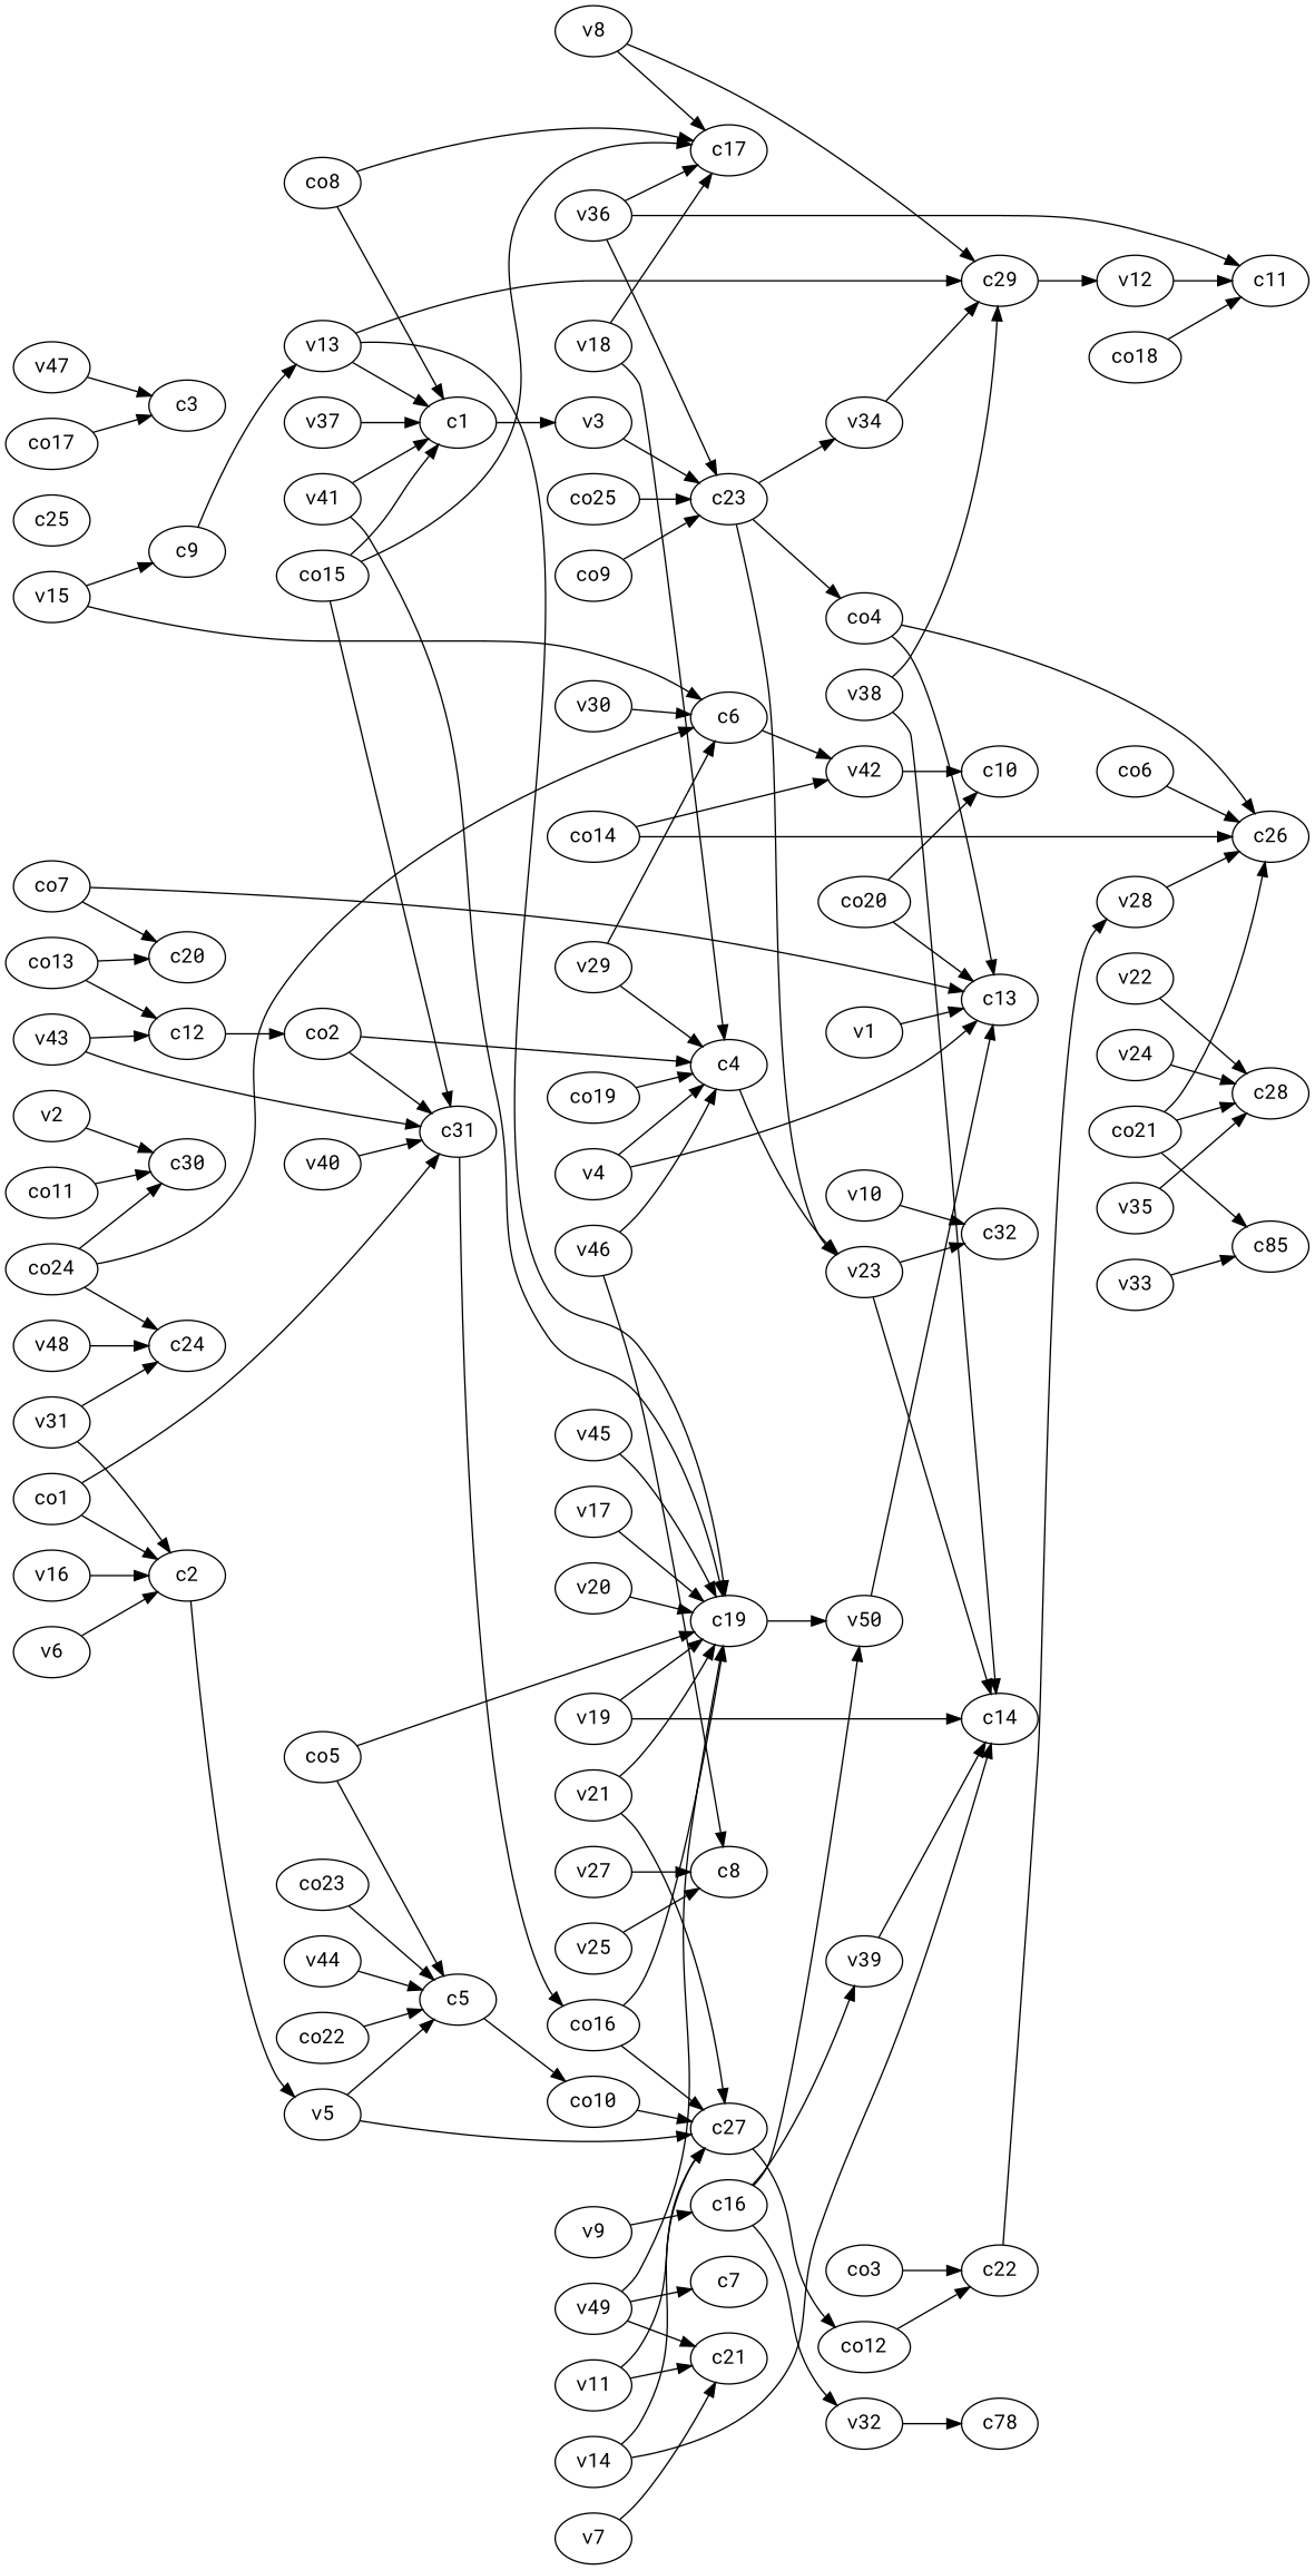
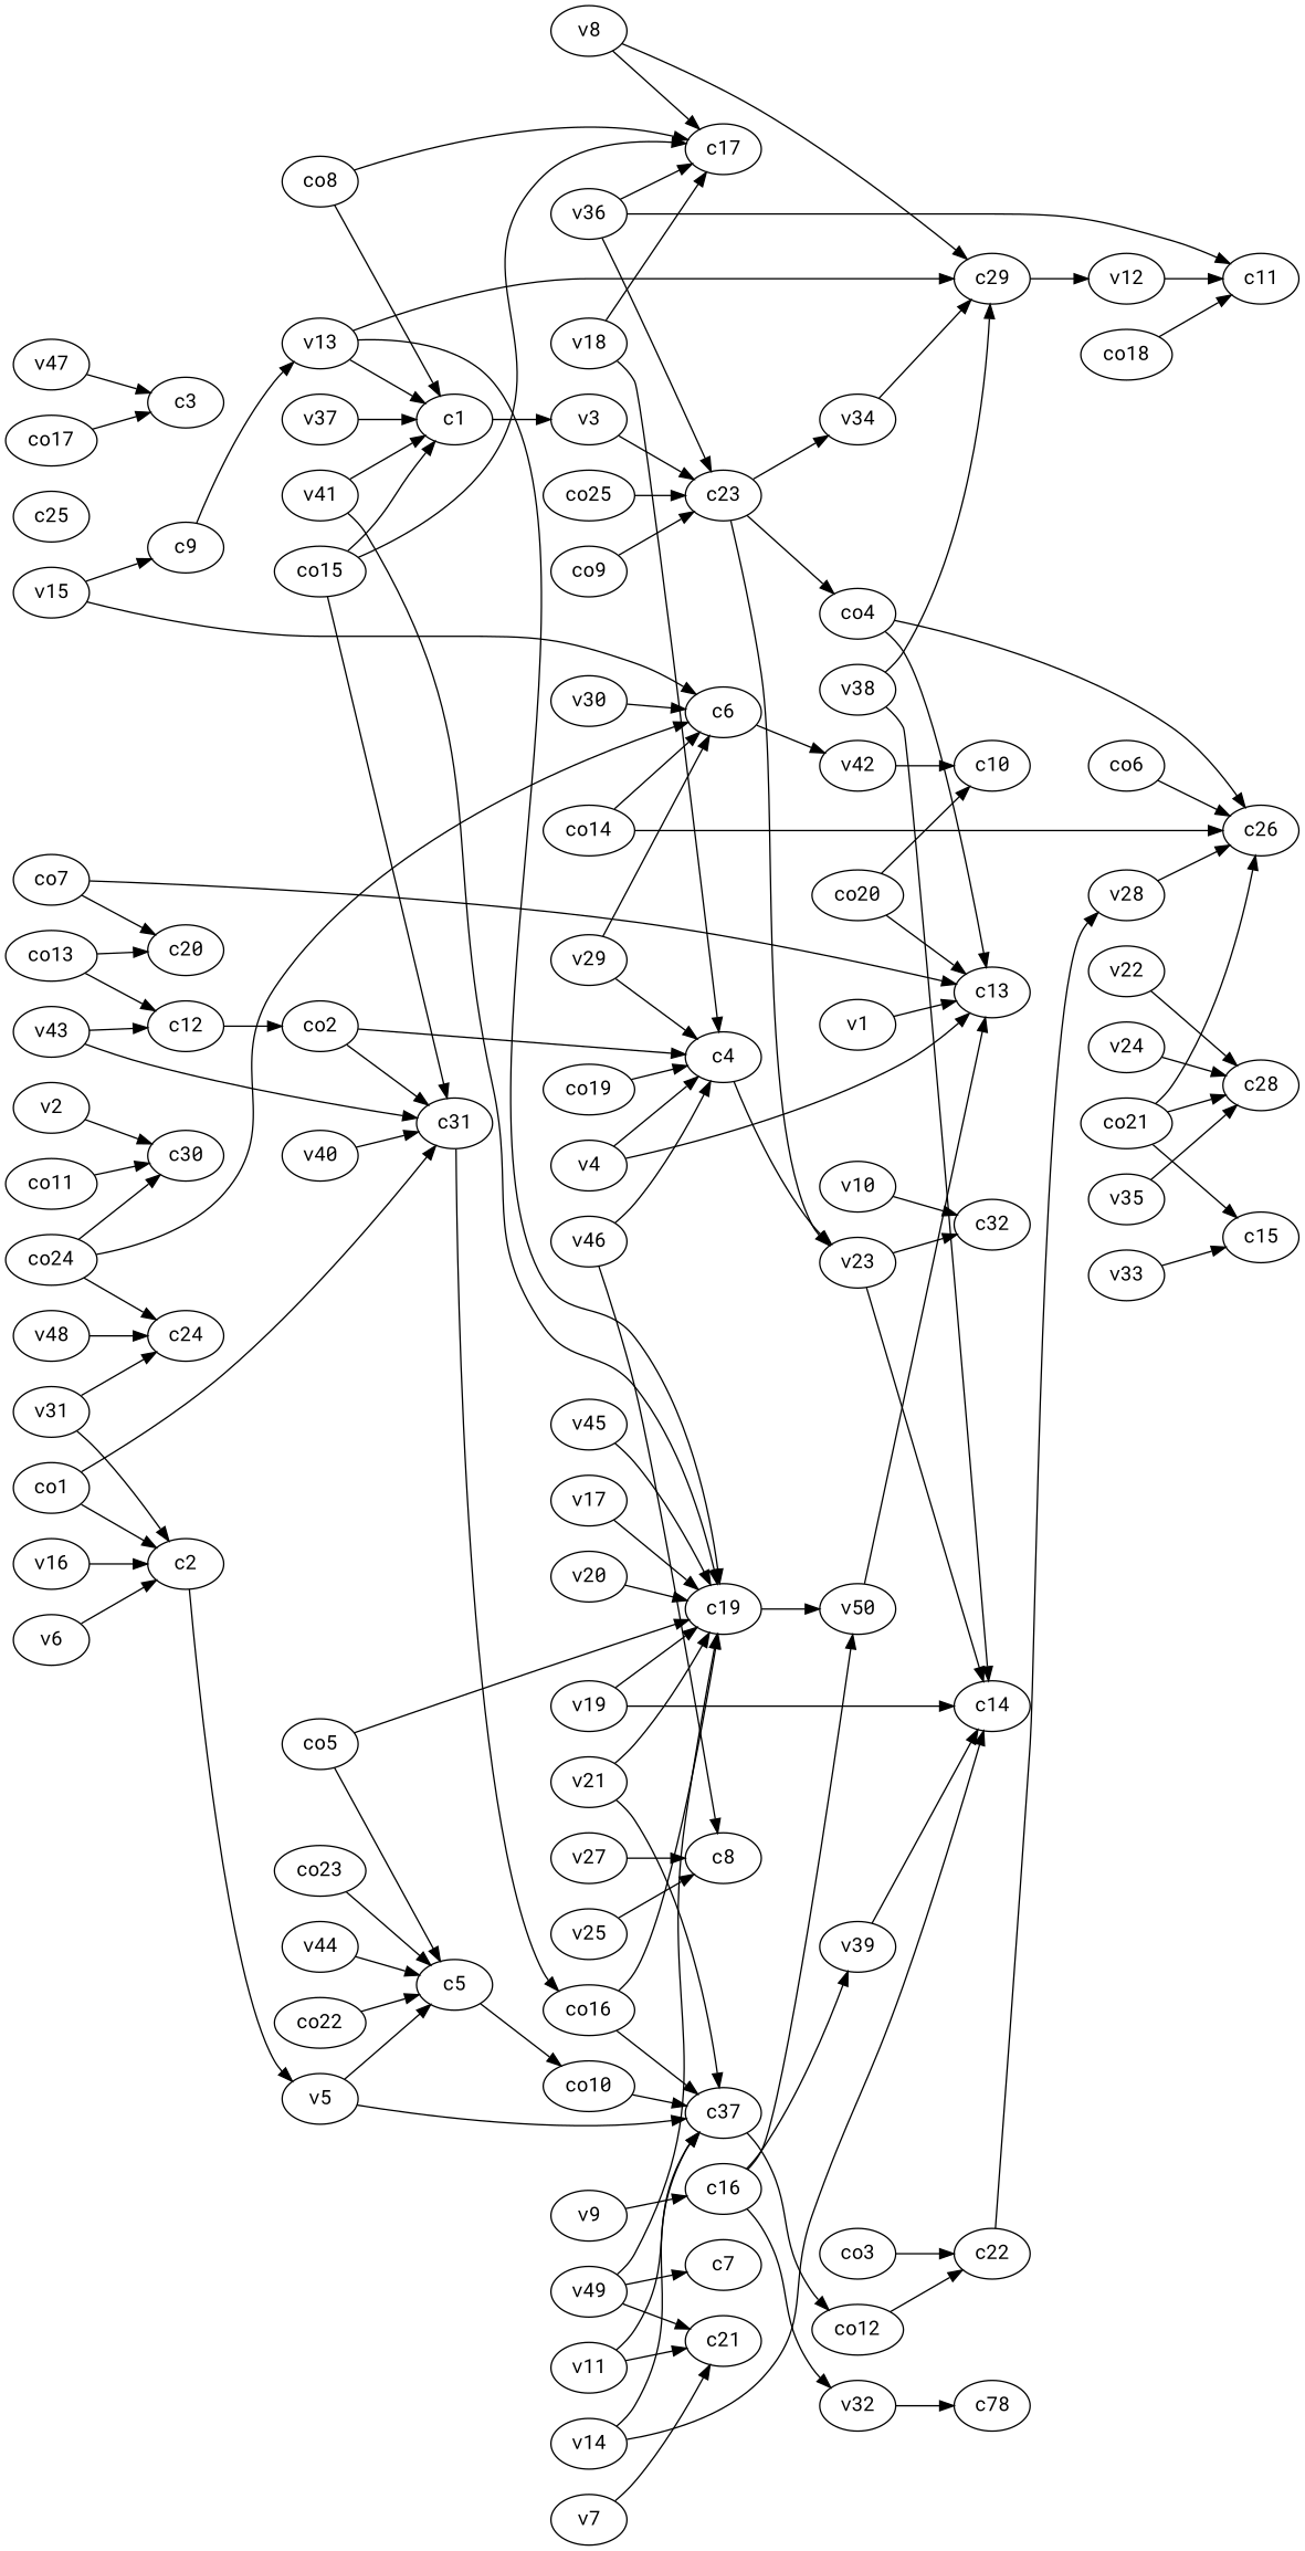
  strict digraph {
    fontname="Roboto Mono"
    rankdir=LR
    node [fontname="Roboto Mono"]
    edge [fontname="Roboto Mono" weight=1]
    c1
    v3
    c23
    c2
    v5
    c5
-   c27
+   c27 [label=c37]
    c4
    v23
    c32
    c14
    co10
    c6
    v42
    c10
    c9
    v13
    c19
    c29
    c12
    co2
    c31
    c16
    v32
    v39
    v50
    n27 [label=c78]
    c13
    c22
    v28
    c26
    v34
    co4
    c25
    co12
    v12
    c11
    co16
    v1
    v2
    c30
    v4
    v6
    v7
    c21
    v8
    c17
    v9
    v10
    v11
    v14
    v15
    v16
    v17
    v18
    v19
    v20
    v21
    v22
    c28
    v24
    v25
    c8
    v27
    v29
    v30
    v31
    c24
    v33
-   c15 [label=c85]
+   c15
    v35
    v36
    v37
    v38
    v40
    v41
    v43
    v44
    v45
    v46
    v47
    c3
    v48
    v49
    c7
    co1
    co3
    co5
    co6
    co7
    c20
    co8
    co9
    co11
    co13
    co14
    co15
    co17
    co18
    co19
    co20
    co21
    co22
    co23
    co24
    co25
    c1 -> v3
    v3 -> c23
    c23 -> v23
    c23 -> v34
    c23 -> co4
    c2 -> v5
    v5 -> c5
    v5 -> c27
    c5 -> co10
    c27 -> co12
    c4 -> v23
    v23 -> c32
    v23 -> c14
    co10 -> c27
    c6 -> v42
    v42 -> c10
    c9 -> v13
    v13 -> c1
    v13 -> c19
    v13 -> c29
    c19 -> v50
    c29 -> v12
    c12 -> co2
    co2 -> c4
    co2 -> c31
    c31 -> co16
    c16 -> v32
    c16 -> v39
    c16 -> v50
    v32 -> n27
    v39 -> c14
    v50 -> c13
    c22 -> v28
    v28 -> c26
    v34 -> c29
    co4 -> c13
    co4 -> c26
    co12 -> c22
    v12 -> c11
    co16 -> c27
    co16 -> c19
    v1 -> c13
    v2 -> c30
    v4 -> c4
    v4 -> c13
    v6 -> c2
    v7 -> c21
    v8 -> c29
    v8 -> c17
    v9 -> c16
    v10 -> c32
    v11 -> c27
    v11 -> c21
    v14 -> c27
    v14 -> c14
    v15 -> c6
    v15 -> c9
    v16 -> c2
    v17 -> c19
    v18 -> c4
    v18 -> c17
    v19 -> c14
    v19 -> c19
    v20 -> c19
    v21 -> c27
    v21 -> c19
    v22 -> c28
    v24 -> c28
    v25 -> c8
    v27 -> c8
    v29 -> c4
    v29 -> c6
    v30 -> c6
    v31 -> c2
    v31 -> c24
    v33 -> c15
    v35 -> c28
    v36 -> c23
    v36 -> c11
    v36 -> c17
    v37 -> c1
    v38 -> c14
    v38 -> c29
    v40 -> c31
    v41 -> c1
    v41 -> c19
    v43 -> c12
    v43 -> c31
    v44 -> c5
    v45 -> c19
    v46 -> c4
    v46 -> c8
    v47 -> c3
    v48 -> c24
    v49 -> c19
    v49 -> c21
    v49 -> c7
    co1 -> c2
    co1 -> c31
    co3 -> c22
    co5 -> c5
    co5 -> c19
    co6 -> c26
    co7 -> c13
    co7 -> c20
    co8 -> c1
    co8 -> c17
    co9 -> c23
    co11 -> c30
    co13 -> c12
    co13 -> c20
-   co14 -> v42
+   co14 -> c6
    co14 -> c26
    co15 -> c1
    co15 -> c31
    co15 -> c17
    co17 -> c3
    co18 -> c11
    co19 -> c4
    co20 -> c10
    co20 -> c13
    co21 -> c26
    co21 -> c28
    co21 -> c15
    co22 -> c5
    co23 -> c5
    co24 -> c6
    co24 -> c30
    co24 -> c24
    co25 -> c23
  }
